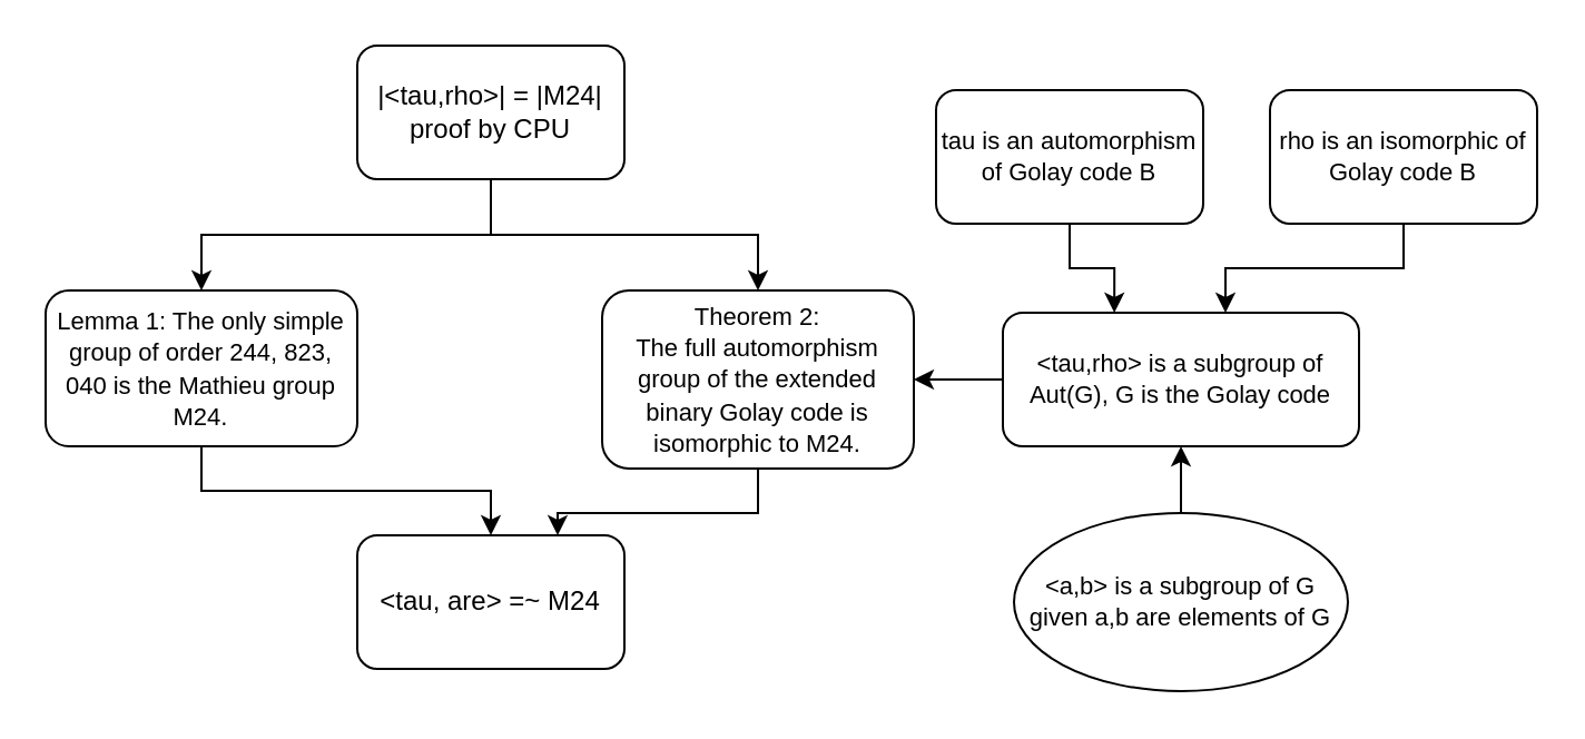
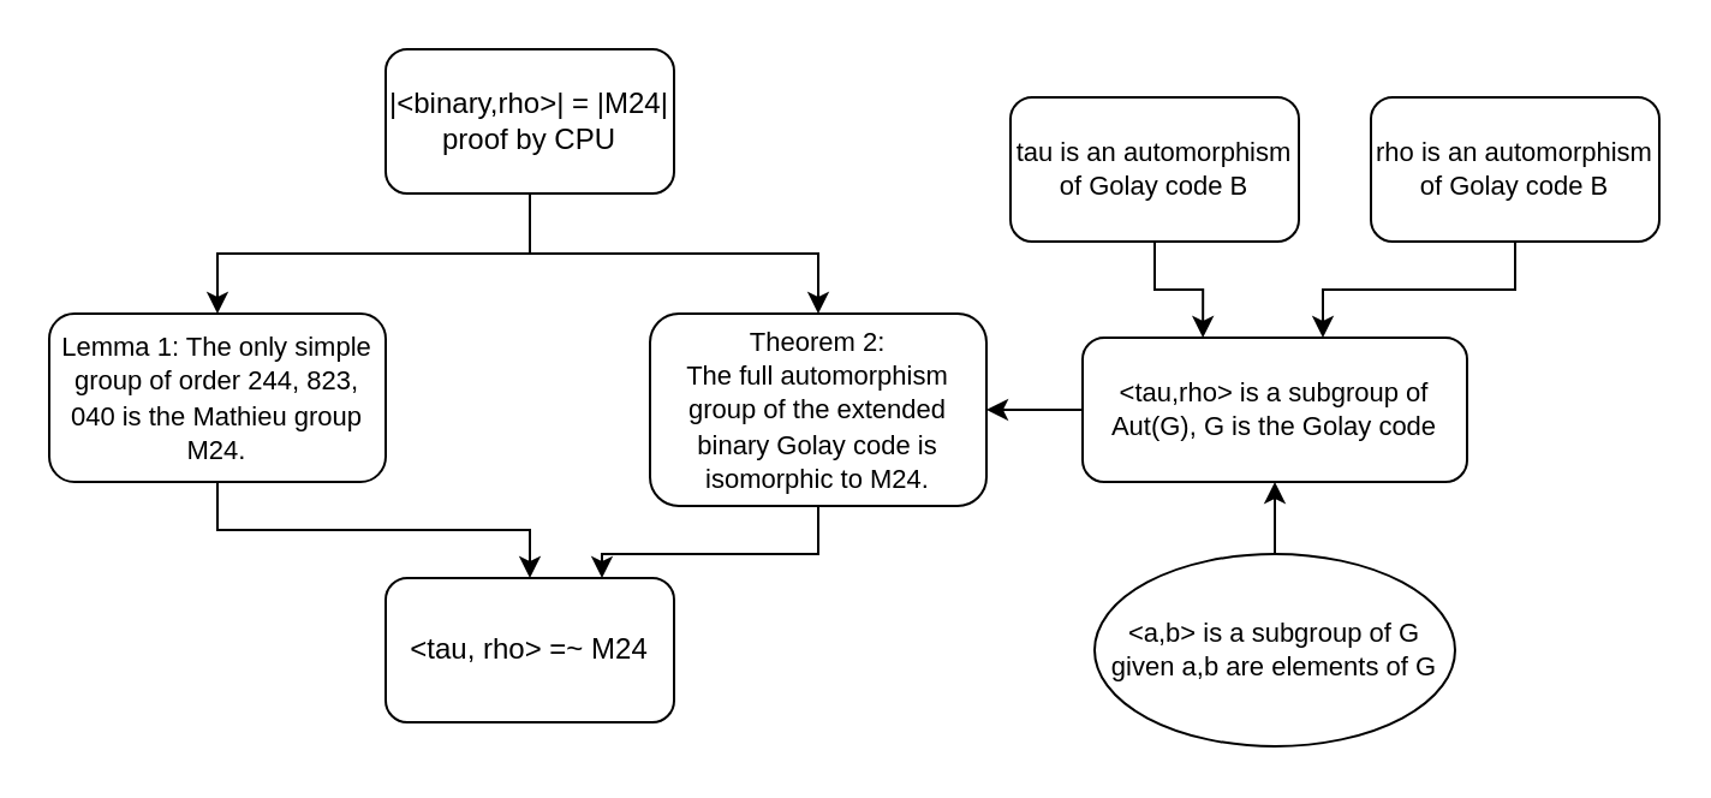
  <mxCell id="0" />
  <mxCell id="1" parent="0" />
- <mxCell id="2" value="&amp;lt;tau, are&amp;gt; =~ M24" style="rounded=1;whiteSpace=wrap;html=1;" vertex="1" parent="1"><mxGeometry x="160" y="240" width="120" height="60" as="geometry" /></mxCell>
+ <mxCell id="2" value="&amp;lt;tau, rho&amp;gt; =~ M24" style="rounded=1;whiteSpace=wrap;html=1;" vertex="1" parent="1"><mxGeometry x="160" y="240" width="120" height="60" as="geometry" /></mxCell>
  <mxCell id="3" style="edgeStyle=orthogonalEdgeStyle;rounded=0;orthogonalLoop=1;jettySize=auto;html=1;fontSize=11;" edge="1" parent="1" source="5" target="7"><mxGeometry relative="1" as="geometry" /></mxCell>
  <mxCell id="4" style="edgeStyle=orthogonalEdgeStyle;rounded=0;orthogonalLoop=1;jettySize=auto;html=1;fontSize=11;" edge="1" parent="1" source="5" target="9"><mxGeometry relative="1" as="geometry" /></mxCell>
- <mxCell id="5" value="|&amp;lt;tau,rho&amp;gt;| = |M24|&lt;br&gt;proof by CPU" style="rounded=1;whiteSpace=wrap;html=1;fontSize=12;" vertex="1" parent="1"><mxGeometry x="160" y="20" width="120" height="60" as="geometry" /></mxCell>
+ <mxCell id="5" value="|&amp;lt;binary,rho&amp;gt;| = |M24|&lt;br&gt;proof by CPU" style="rounded=1;whiteSpace=wrap;html=1;fontSize=12;" vertex="1" parent="1"><mxGeometry x="160" y="20" width="120" height="60" as="geometry" /></mxCell>
  <mxCell id="6" style="edgeStyle=orthogonalEdgeStyle;rounded=0;orthogonalLoop=1;jettySize=auto;html=1;entryX=0.5;entryY=0;entryDx=0;entryDy=0;fontSize=11;" edge="1" parent="1" source="7" target="2"><mxGeometry relative="1" as="geometry" /></mxCell>
  <mxCell id="7" value="&lt;font style=&quot;font-size: 11px&quot;&gt;Lemma 1: The only simple group of order 244, 823, 040 is the Mathieu group M24.&lt;/font&gt;" style="rounded=1;whiteSpace=wrap;html=1;fontSize=12;" vertex="1" parent="1"><mxGeometry x="20" y="130" width="140" height="70" as="geometry" /></mxCell>
  <mxCell id="8" style="edgeStyle=orthogonalEdgeStyle;rounded=0;orthogonalLoop=1;jettySize=auto;html=1;entryX=0.75;entryY=0;entryDx=0;entryDy=0;fontSize=11;" edge="1" parent="1" source="9" target="2"><mxGeometry relative="1" as="geometry" /></mxCell>
  <mxCell id="9" value="&lt;font style=&quot;font-size: 11px&quot;&gt;Theorem 2: &lt;br&gt;The full automorphism group of the extended&lt;br/&gt;binary Golay code is isomorphic to M24.&lt;/font&gt;" style="rounded=1;whiteSpace=wrap;html=1;fontSize=12;" vertex="1" parent="1"><mxGeometry x="270" y="130" width="140" height="80" as="geometry" /></mxCell>
  <mxCell id="10" value="" style="edgeStyle=orthogonalEdgeStyle;rounded=0;orthogonalLoop=1;jettySize=auto;html=1;fontSize=11;" edge="1" parent="1" source="11" target="9"><mxGeometry relative="1" as="geometry" /></mxCell>
  <mxCell id="11" value="&amp;lt;tau,rho&amp;gt; is a subgroup of Aut(G), G is the Golay code" style="rounded=1;whiteSpace=wrap;html=1;fontSize=11;" vertex="1" parent="1"><mxGeometry x="450" y="140" width="160" height="60" as="geometry" /></mxCell>
  <mxCell id="12" style="edgeStyle=orthogonalEdgeStyle;rounded=0;orthogonalLoop=1;jettySize=auto;html=1;entryX=0.313;entryY=0;entryDx=0;entryDy=0;entryPerimeter=0;fontSize=11;" edge="1" parent="1" source="13" target="11"><mxGeometry relative="1" as="geometry" /></mxCell>
  <mxCell id="13" value="tau is an automorphism of Golay code B" style="rounded=1;whiteSpace=wrap;html=1;fontSize=11;" vertex="1" parent="1"><mxGeometry x="420" y="40" width="120" height="60" as="geometry" /></mxCell>
  <mxCell id="14" style="edgeStyle=orthogonalEdgeStyle;rounded=0;orthogonalLoop=1;jettySize=auto;html=1;entryX=0.625;entryY=0;entryDx=0;entryDy=0;entryPerimeter=0;fontSize=11;" edge="1" parent="1" source="15" target="11"><mxGeometry relative="1" as="geometry" /></mxCell>
- <mxCell id="15" value="rho is an isomorphic of Golay code B" style="rounded=1;whiteSpace=wrap;html=1;fontSize=11;" vertex="1" parent="1"><mxGeometry x="570" y="40" width="120" height="60" as="geometry" /></mxCell>
+ <mxCell id="15" value="rho is an automorphism of Golay code B" style="rounded=1;whiteSpace=wrap;html=1;fontSize=11;" vertex="1" parent="1"><mxGeometry x="570" y="40" width="120" height="60" as="geometry" /></mxCell>
  <mxCell id="16" value="" style="edgeStyle=orthogonalEdgeStyle;rounded=0;orthogonalLoop=1;jettySize=auto;html=1;fontSize=11;" edge="1" parent="1" source="17" target="11"><mxGeometry relative="1" as="geometry" /></mxCell>
  <mxCell id="17" value="&amp;lt;a,b&amp;gt; is a subgroup of G given a,b are elements of G" style="ellipse;whiteSpace=wrap;html=1;fontSize=11;" vertex="1" parent="1"><mxGeometry x="455" y="230" width="150" height="80" as="geometry" /></mxCell>
